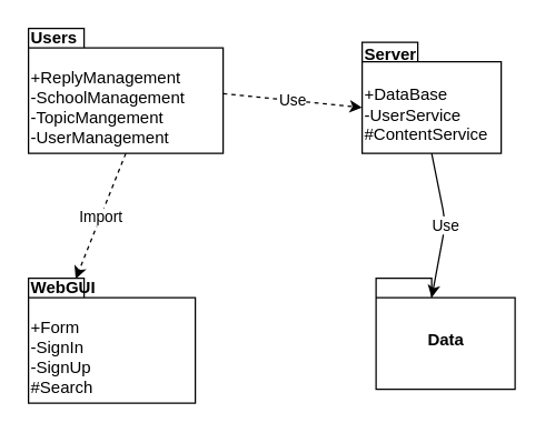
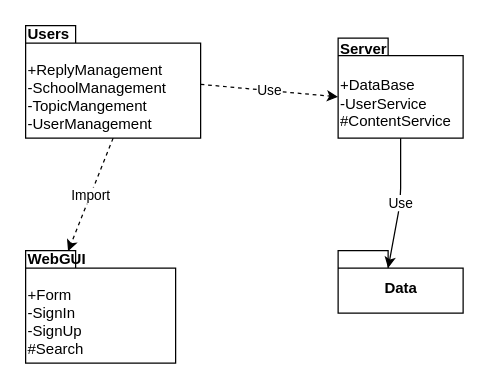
  <mxCell id="0" />
  <mxCell id="1" parent="0" />
  <mxCell id="2" value="Users&lt;br&gt;&lt;br&gt;&lt;span style=&quot;font-weight: normal&quot;&gt;+ReplyManagement&lt;br&gt;-SchoolManagement&lt;br&gt;-TopicMangement&lt;br&gt;-UserManagement&lt;br&gt;&lt;br&gt;&lt;/span&gt;" style="shape=folder;fontStyle=1;spacingTop=10;tabWidth=40;tabHeight=14;tabPosition=left;html=1;noLabel=0;portConstraintRotation=1;allowArrows=1;container=0;dropTarget=0;collapsible=0;metaEdit=0;backgroundOutline=0;align=left;" parent="1" vertex="1"><mxGeometry x="20" y="20" width="140" height="90" as="geometry" /></mxCell>
- <mxCell id="3" value="Server&lt;br&gt;&lt;br&gt;&lt;span style=&quot;font-weight: 400&quot;&gt;+DataBase&lt;br&gt;&lt;/span&gt;&lt;span style=&quot;font-weight: normal&quot;&gt;-UserService&lt;br&gt;#ContentService&lt;br&gt;&lt;br&gt;&lt;/span&gt;" style="shape=folder;fontStyle=1;spacingTop=10;tabWidth=40;tabHeight=14;tabPosition=left;html=1;align=left;" parent="1" vertex="1"><mxGeometry x="260" y="30" width="100" height="80" as="geometry" /></mxCell>
- <mxCell id="4" value="Data" style="shape=folder;fontStyle=1;spacingTop=10;tabWidth=40;tabHeight=14;tabPosition=left;html=1;" parent="1" vertex="1"><mxGeometry x="270" y="200" width="100" height="80" as="geometry" /></mxCell>
+ <mxCell id="3" value="Server&lt;br&gt;&lt;br&gt;&lt;span style=&quot;font-weight: 400&quot;&gt;+DataBase&lt;br&gt;&lt;/span&gt;&lt;span style=&quot;font-weight: normal&quot;&gt;-UserService&lt;br&gt;#ContentService&lt;br&gt;&lt;br&gt;&lt;/span&gt;" style="shape=folder;fontStyle=1;spacingTop=10;tabWidth=40;tabHeight=14;tabPosition=left;html=1;align=left;" parent="1" vertex="1"><mxGeometry x="270" y="30" width="100" height="80" as="geometry" /></mxCell>
+ <mxCell id="4" value="Data" style="shape=folder;fontStyle=1;spacingTop=10;tabWidth=40;tabHeight=14;tabPosition=left;html=1;" parent="1" vertex="1"><mxGeometry x="270" y="200" width="100" height="50" as="geometry" /></mxCell>
  <mxCell id="5" value="" style="endArrow=classic;html=1;exitX=0;exitY=0;exitDx=140;exitDy=47;exitPerimeter=0;entryX=0;entryY=0;entryDx=0;entryDy=47;entryPerimeter=0;sketch=0;dashed=1;" parent="1" source="2" target="3" edge="1"><mxGeometry relative="1" as="geometry"><mxPoint x="110" y="170" as="sourcePoint" /><mxPoint x="210" y="170" as="targetPoint" /></mxGeometry></mxCell>
  <mxCell id="6" value="Use" style="edgeLabel;resizable=0;html=1;align=center;verticalAlign=middle;" parent="5" connectable="0" vertex="1"><mxGeometry relative="1" as="geometry" /></mxCell>
  <mxCell id="7" value="" style="endArrow=classic;html=1;dashed=0;exitX=0.5;exitY=1;exitDx=0;exitDy=0;exitPerimeter=0;entryX=0;entryY=0;entryDx=40;entryDy=14;entryPerimeter=0;" parent="1" source="3" target="4" edge="1"><mxGeometry relative="1" as="geometry"><mxPoint x="110" y="170" as="sourcePoint" /><mxPoint x="210" y="170" as="targetPoint" /><Array as="points"><mxPoint x="320" y="160" /></Array></mxGeometry></mxCell>
  <mxCell id="8" value="Use" style="edgeLabel;resizable=0;html=1;align=center;verticalAlign=middle;" parent="7" connectable="0" vertex="1"><mxGeometry relative="1" as="geometry" /></mxCell>
  <mxCell id="9" value="" style="endArrow=classic;html=1;dashed=1;exitX=0.5;exitY=1;exitDx=0;exitDy=0;exitPerimeter=0;entryX=0.283;entryY=0.005;entryDx=0;entryDy=0;entryPerimeter=0;" parent="1" source="2" target="11" edge="1"><mxGeometry relative="1" as="geometry"><mxPoint x="110" y="170" as="sourcePoint" /><mxPoint x="210" y="170" as="targetPoint" /></mxGeometry></mxCell>
  <mxCell id="10" value="Import" style="edgeLabel;resizable=0;html=1;align=center;verticalAlign=middle;" parent="9" connectable="0" vertex="1"><mxGeometry relative="1" as="geometry" /></mxCell>
  <mxCell id="11" value="WebGUI&lt;br&gt;&lt;span style=&quot;font-weight: normal&quot;&gt;&lt;br&gt;+Form&lt;br&gt;-SignIn&lt;br&gt;-SignUp&lt;br&gt;#Search&lt;br&gt;&lt;br&gt;&lt;/span&gt;" style="shape=folder;fontStyle=1;spacingTop=10;tabWidth=40;tabHeight=14;tabPosition=left;html=1;align=left;" parent="1" vertex="1"><mxGeometry x="20" y="200" width="120" height="90" as="geometry" /></mxCell>
